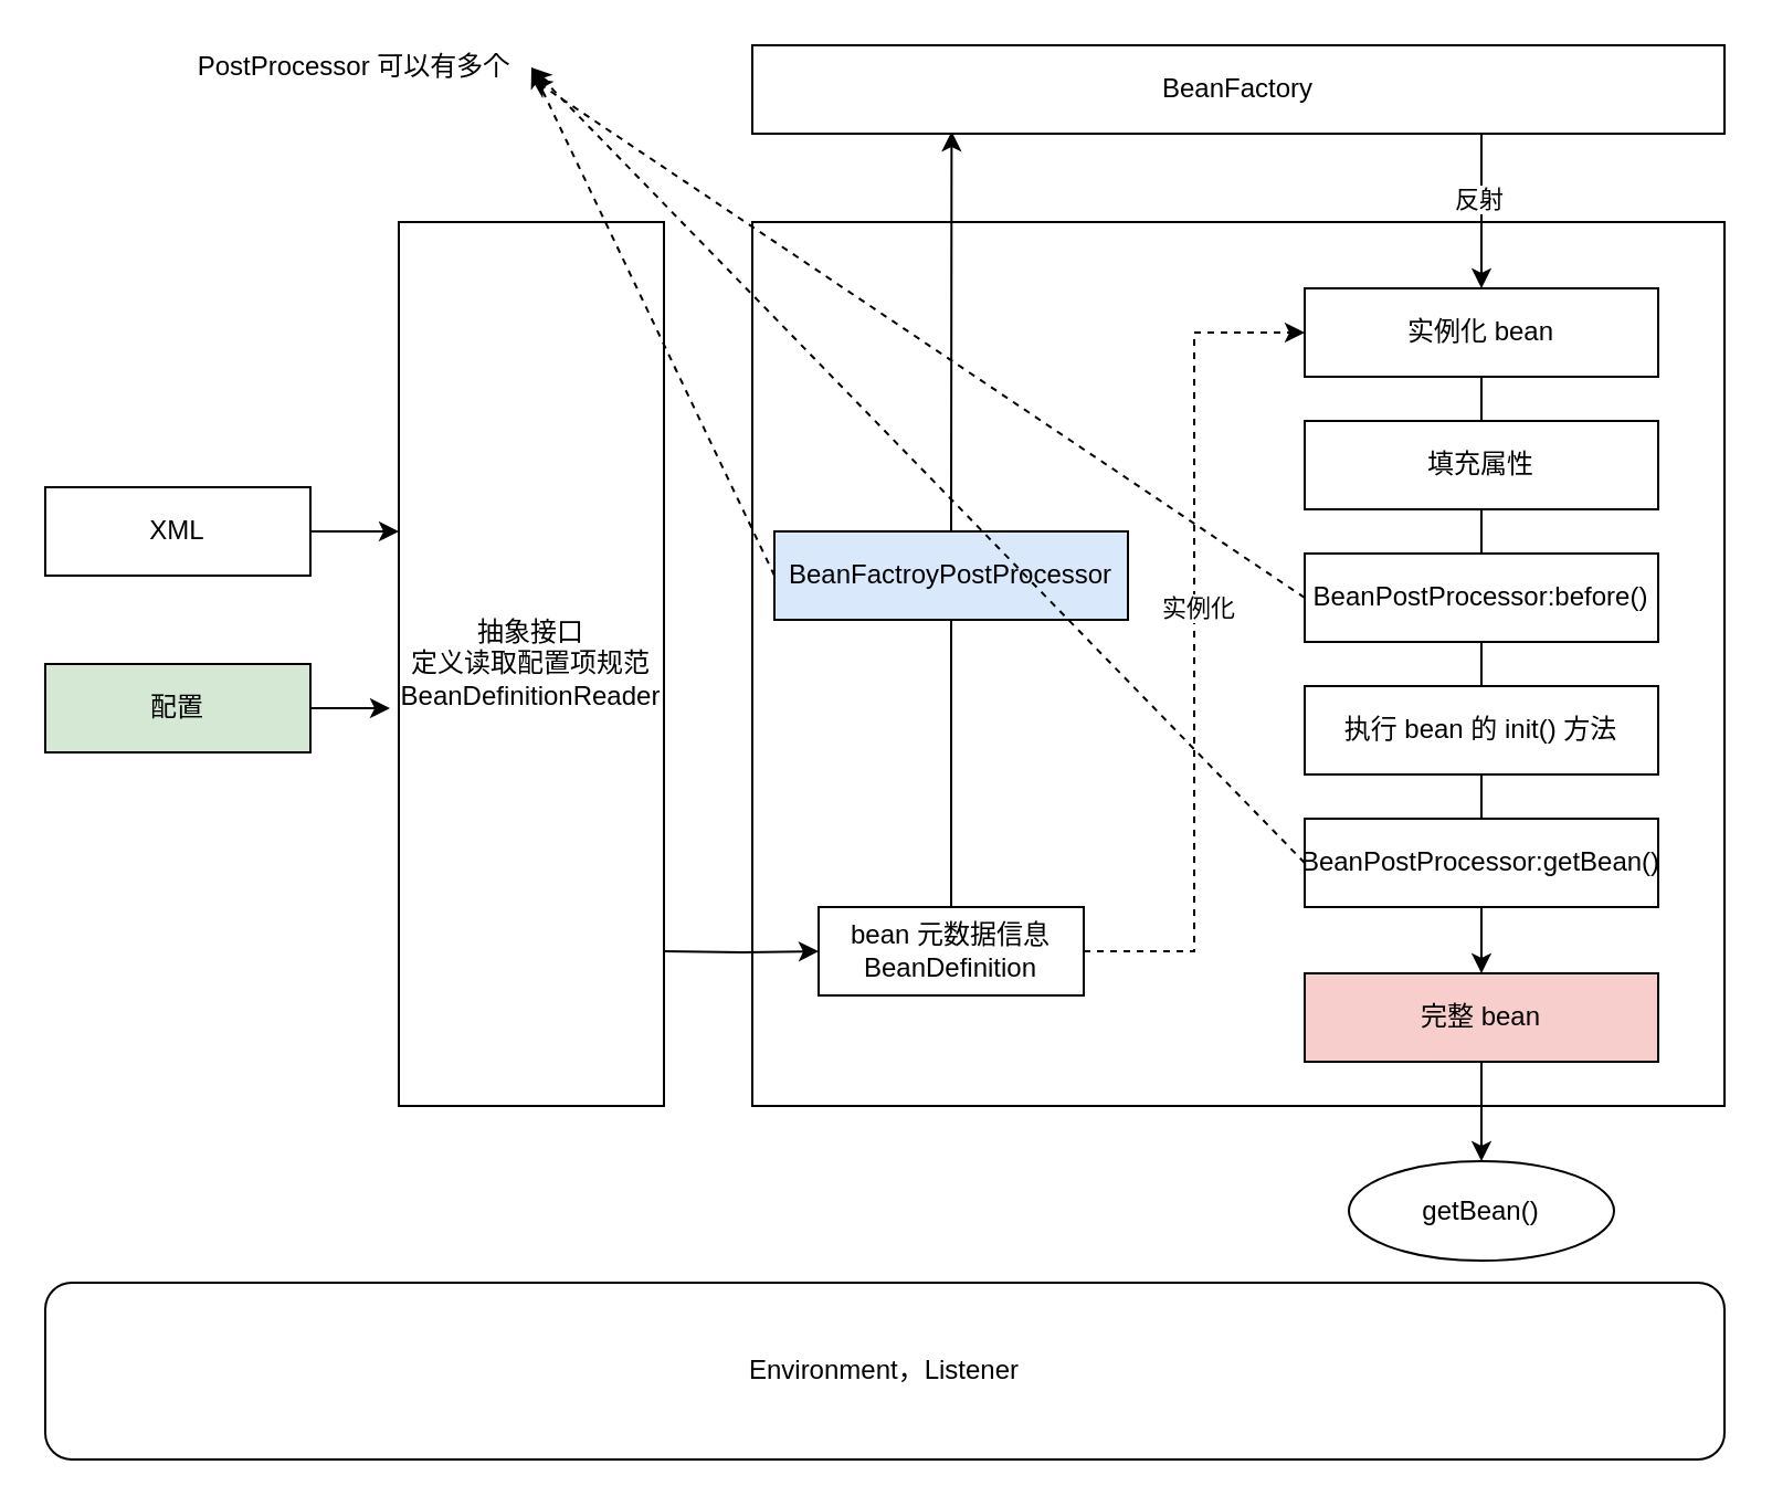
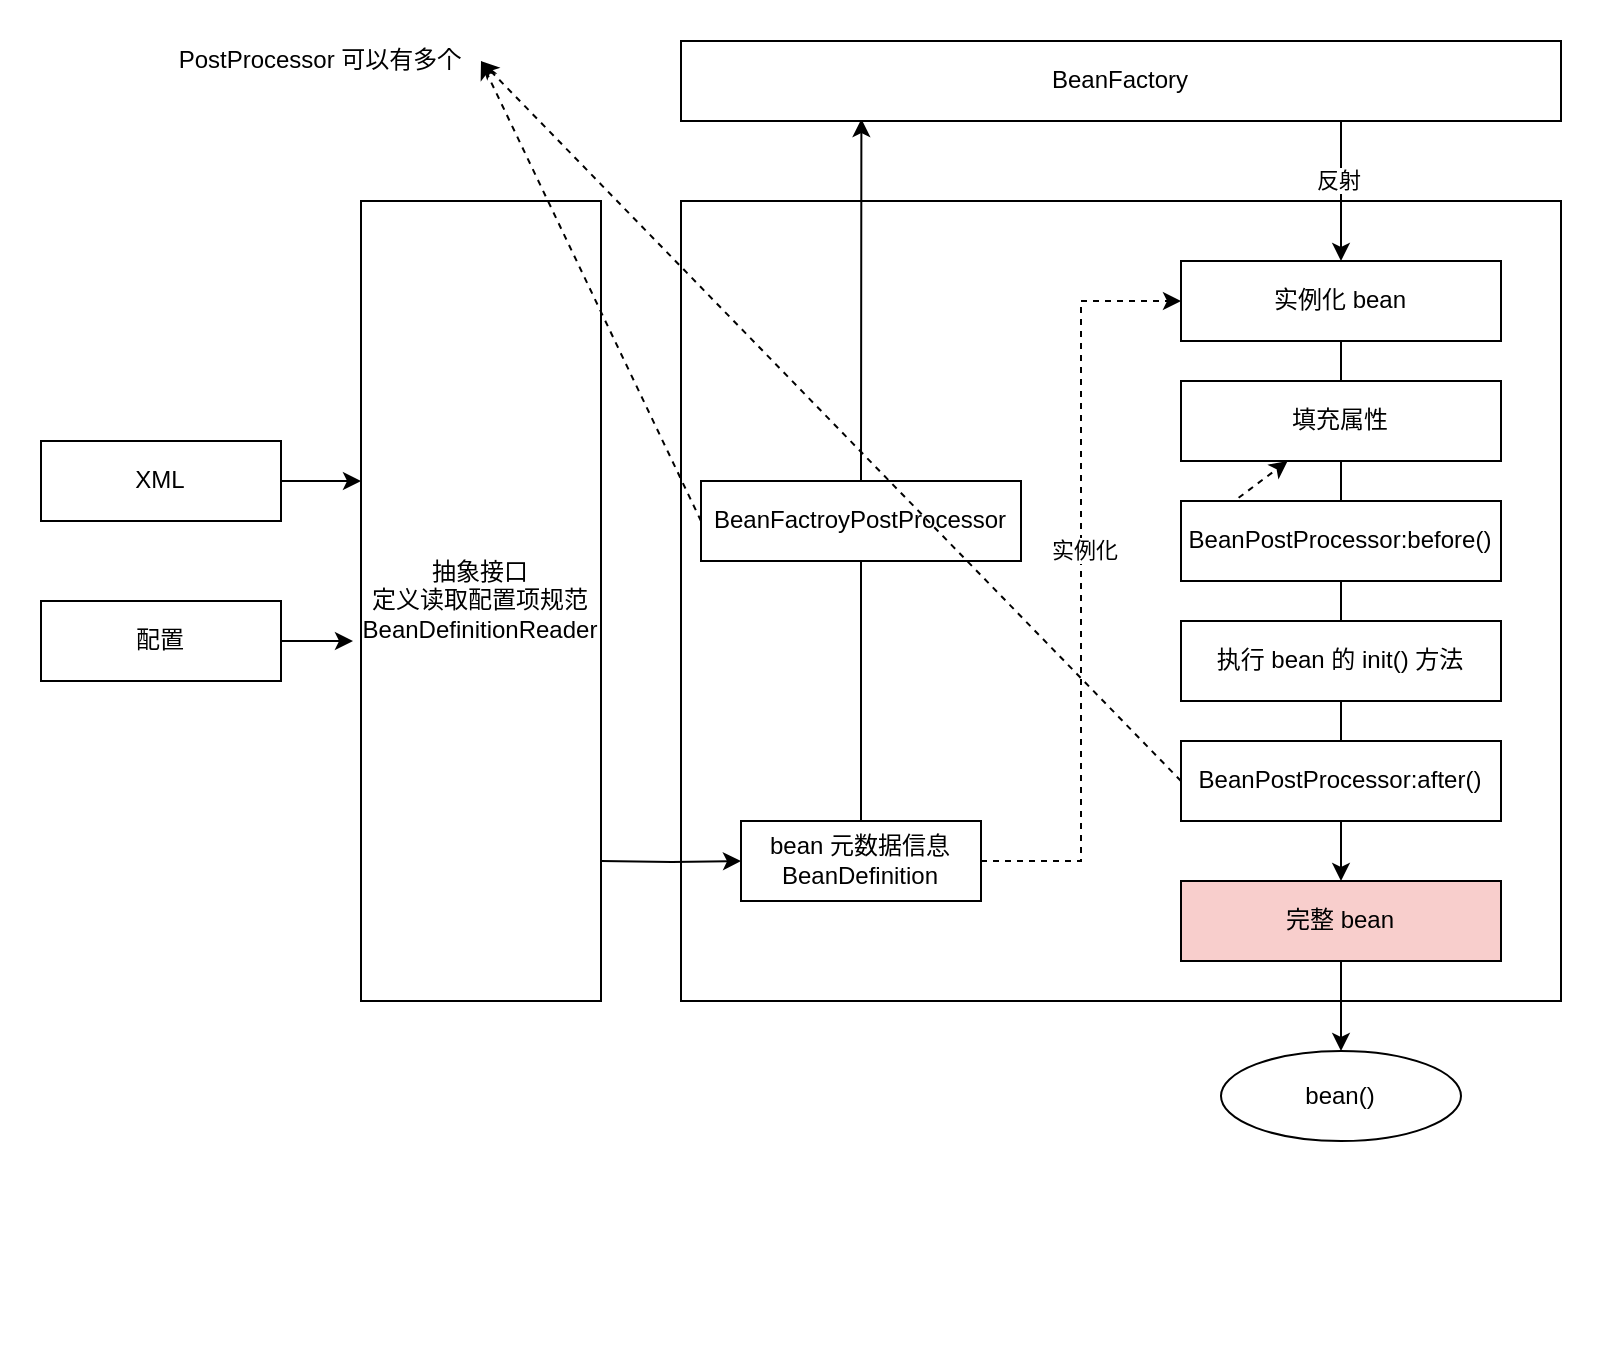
  <mxCell id="0" />
  <mxCell id="1" parent="0" />
  <mxCell id="2" style="edgeStyle=orthogonalEdgeStyle;rounded=0;orthogonalLoop=1;jettySize=auto;html=1;exitX=1;exitY=0.5;exitDx=0;exitDy=0;entryX=0;entryY=0.35;entryDx=0;entryDy=0;entryPerimeter=0;" edge="1" parent="1" source="3" target="6"><mxGeometry relative="1" as="geometry" /></mxCell>
  <mxCell id="3" value="XML" style="rounded=0;whiteSpace=wrap;html=1;" vertex="1" parent="1"><mxGeometry x="20" y="220" width="120" height="40" as="geometry" /></mxCell>
  <mxCell id="4" style="edgeStyle=orthogonalEdgeStyle;rounded=0;orthogonalLoop=1;jettySize=auto;html=1;exitX=1;exitY=0.5;exitDx=0;exitDy=0;entryX=-0.033;entryY=0.548;entryDx=0;entryDy=0;entryPerimeter=0;" edge="1" parent="1" source="5" target="6"><mxGeometry relative="1" as="geometry" /></mxCell>
- <mxCell id="5" value="配置" style="rounded=0;whiteSpace=wrap;html=1;fillColor=#d5e8d4;" vertex="1" parent="1"><mxGeometry x="20" y="300" width="120" height="40" as="geometry" /></mxCell>
+ <mxCell id="5" value="配置" style="rounded=0;whiteSpace=wrap;html=1;" vertex="1" parent="1"><mxGeometry x="20" y="300" width="120" height="40" as="geometry" /></mxCell>
  <mxCell id="6" value="抽象接口&lt;br&gt;定义读取配置项规范&lt;br&gt;BeanDefinitionReader" style="rounded=0;whiteSpace=wrap;html=1;" vertex="1" parent="1"><mxGeometry x="180" y="100" width="120" height="400" as="geometry" /></mxCell>
  <mxCell id="7" value="" style="rounded=0;whiteSpace=wrap;html=1;" vertex="1" parent="1"><mxGeometry x="340" y="100" width="440" height="400" as="geometry" /></mxCell>
  <mxCell id="8" style="edgeStyle=orthogonalEdgeStyle;rounded=0;orthogonalLoop=1;jettySize=auto;html=1;exitX=0.5;exitY=0;exitDx=0;exitDy=0;entryX=0.205;entryY=0.975;entryDx=0;entryDy=0;entryPerimeter=0;" edge="1" parent="1" source="11" target="16"><mxGeometry relative="1" as="geometry" /></mxCell>
  <mxCell id="9" style="edgeStyle=orthogonalEdgeStyle;rounded=0;orthogonalLoop=1;jettySize=auto;html=1;exitX=1;exitY=0.5;exitDx=0;exitDy=0;entryX=0;entryY=0.5;entryDx=0;entryDy=0;dashed=1;" edge="1" parent="1" source="11" target="19"><mxGeometry relative="1" as="geometry" /></mxCell>
  <mxCell id="10" value="实例化" style="edgeLabel;html=1;align=center;verticalAlign=middle;resizable=0;points=[];" vertex="1" connectable="0" parent="9"><mxGeometry x="0.084" y="-1" relative="1" as="geometry"><mxPoint as="offset" /></mxGeometry></mxCell>
  <mxCell id="11" value="bean 元数据信息&lt;br&gt;BeanDefinition" style="rounded=0;whiteSpace=wrap;html=1;" vertex="1" parent="1"><mxGeometry x="370" y="410" width="120" height="40" as="geometry" /></mxCell>
  <mxCell id="12" style="rounded=0;orthogonalLoop=1;jettySize=auto;html=1;exitX=0;exitY=0.5;exitDx=0;exitDy=0;entryX=1;entryY=0.5;entryDx=0;entryDy=0;dashed=1;" edge="1" parent="1" source="13" target="29"><mxGeometry relative="1" as="geometry" /></mxCell>
- <mxCell id="13" value="BeanFactroyPostProcessor" style="rounded=0;whiteSpace=wrap;html=1;fillColor=#dae8fc;" vertex="1" parent="1"><mxGeometry x="350" y="240" width="160" height="40" as="geometry" /></mxCell>
+ <mxCell id="13" value="BeanFactroyPostProcessor" style="rounded=0;whiteSpace=wrap;html=1;" vertex="1" parent="1"><mxGeometry x="350" y="240" width="160" height="40" as="geometry" /></mxCell>
  <mxCell id="14" style="edgeStyle=orthogonalEdgeStyle;rounded=0;orthogonalLoop=1;jettySize=auto;html=1;exitX=0.75;exitY=1;exitDx=0;exitDy=0;" edge="1" parent="1" source="16" target="19"><mxGeometry relative="1" as="geometry" /></mxCell>
  <mxCell id="15" value="反射" style="edgeLabel;html=1;align=center;verticalAlign=middle;resizable=0;points=[];" vertex="1" connectable="0" parent="14"><mxGeometry x="-0.167" y="-1" relative="1" as="geometry"><mxPoint as="offset" /></mxGeometry></mxCell>
  <mxCell id="16" value="BeanFactory" style="rounded=0;whiteSpace=wrap;html=1;" vertex="1" parent="1"><mxGeometry x="340" y="20" width="440" height="40" as="geometry" /></mxCell>
  <mxCell id="17" style="edgeStyle=orthogonalEdgeStyle;rounded=0;orthogonalLoop=1;jettySize=auto;html=1;" edge="1" parent="1" target="11"><mxGeometry relative="1" as="geometry"><mxPoint x="300" y="430" as="sourcePoint" /></mxGeometry></mxCell>
  <mxCell id="18" style="edgeStyle=orthogonalEdgeStyle;rounded=0;orthogonalLoop=1;jettySize=auto;html=1;exitX=0.5;exitY=1;exitDx=0;exitDy=0;entryX=0.5;entryY=0;entryDx=0;entryDy=0;" edge="1" parent="1" source="19" target="27"><mxGeometry relative="1" as="geometry" /></mxCell>
  <mxCell id="19" value="实例化 bean" style="rounded=0;whiteSpace=wrap;html=1;" vertex="1" parent="1"><mxGeometry x="590" y="130" width="160" height="40" as="geometry" /></mxCell>
  <mxCell id="20" value="填充属性" style="rounded=0;whiteSpace=wrap;html=1;" vertex="1" parent="1"><mxGeometry x="590" y="190" width="160" height="40" as="geometry" /></mxCell>
- <mxCell id="21" style="edgeStyle=none;rounded=0;orthogonalLoop=1;jettySize=auto;html=1;exitX=0;exitY=0.5;exitDx=0;exitDy=0;entryX=1;entryY=0.75;entryDx=0;entryDy=0;dashed=1;" edge="1" parent="1" source="22" target="29"><mxGeometry relative="1" as="geometry" /></mxCell>
+ <mxCell id="21" style="edgeStyle=none;rounded=0;orthogonalLoop=1;jettySize=auto;html=1;exitX=0;exitY=0.5;exitDx=0;exitDy=0;dashed=1;" edge="1" parent="1" source="22" target="20"><mxGeometry relative="1" as="geometry" /></mxCell>
  <mxCell id="22" value="BeanPostProcessor:before()" style="rounded=0;whiteSpace=wrap;html=1;" vertex="1" parent="1"><mxGeometry x="590" y="250" width="160" height="40" as="geometry" /></mxCell>
  <mxCell id="23" style="edgeStyle=none;rounded=0;orthogonalLoop=1;jettySize=auto;html=1;exitX=0;exitY=0.5;exitDx=0;exitDy=0;dashed=1;" edge="1" parent="1" source="24"><mxGeometry relative="1" as="geometry"><mxPoint x="240" y="30" as="targetPoint" /></mxGeometry></mxCell>
- <mxCell id="24" value="BeanPostProcessor:getBean()" style="rounded=0;whiteSpace=wrap;html=1;" vertex="1" parent="1"><mxGeometry x="590" y="370" width="160" height="40" as="geometry" /></mxCell>
+ <mxCell id="24" value="BeanPostProcessor:after()" style="rounded=0;whiteSpace=wrap;html=1;" vertex="1" parent="1"><mxGeometry x="590" y="370" width="160" height="40" as="geometry" /></mxCell>
  <mxCell id="25" value="执行 bean 的 init() 方法" style="rounded=0;whiteSpace=wrap;html=1;" vertex="1" parent="1"><mxGeometry x="590" y="310" width="160" height="40" as="geometry" /></mxCell>
  <mxCell id="26" style="edgeStyle=orthogonalEdgeStyle;rounded=0;orthogonalLoop=1;jettySize=auto;html=1;exitX=0.5;exitY=1;exitDx=0;exitDy=0;entryX=0.5;entryY=0;entryDx=0;entryDy=0;" edge="1" parent="1" source="27" target="28"><mxGeometry relative="1" as="geometry"><mxPoint x="670" y="530" as="targetPoint" /></mxGeometry></mxCell>
  <mxCell id="27" value="完整 bean" style="rounded=0;whiteSpace=wrap;html=1;fillColor=#f8cecc;" vertex="1" parent="1"><mxGeometry x="590" y="440" width="160" height="40" as="geometry" /></mxCell>
- <mxCell id="28" value="getBean()" style="ellipse;whiteSpace=wrap;html=1;" vertex="1" parent="1"><mxGeometry x="610" y="525" width="120" height="45" as="geometry" /></mxCell>
+ <mxCell id="28" value="bean()" style="ellipse;whiteSpace=wrap;html=1;" vertex="1" parent="1"><mxGeometry x="610" y="525" width="120" height="45" as="geometry" /></mxCell>
  <mxCell id="29" value="PostProcessor 可以有多个" style="text;html=1;strokeColor=none;fillColor=none;align=center;verticalAlign=middle;whiteSpace=wrap;rounded=0;" vertex="1" parent="1"><mxGeometry x="80" y="20" width="160" height="20" as="geometry" /></mxCell>
- <mxCell id="30" value="Environment，Listener" style="rounded=1;whiteSpace=wrap;html=1;" vertex="1" parent="1"><mxGeometry x="20" y="580" width="760" height="80" as="geometry" /></mxCell>
